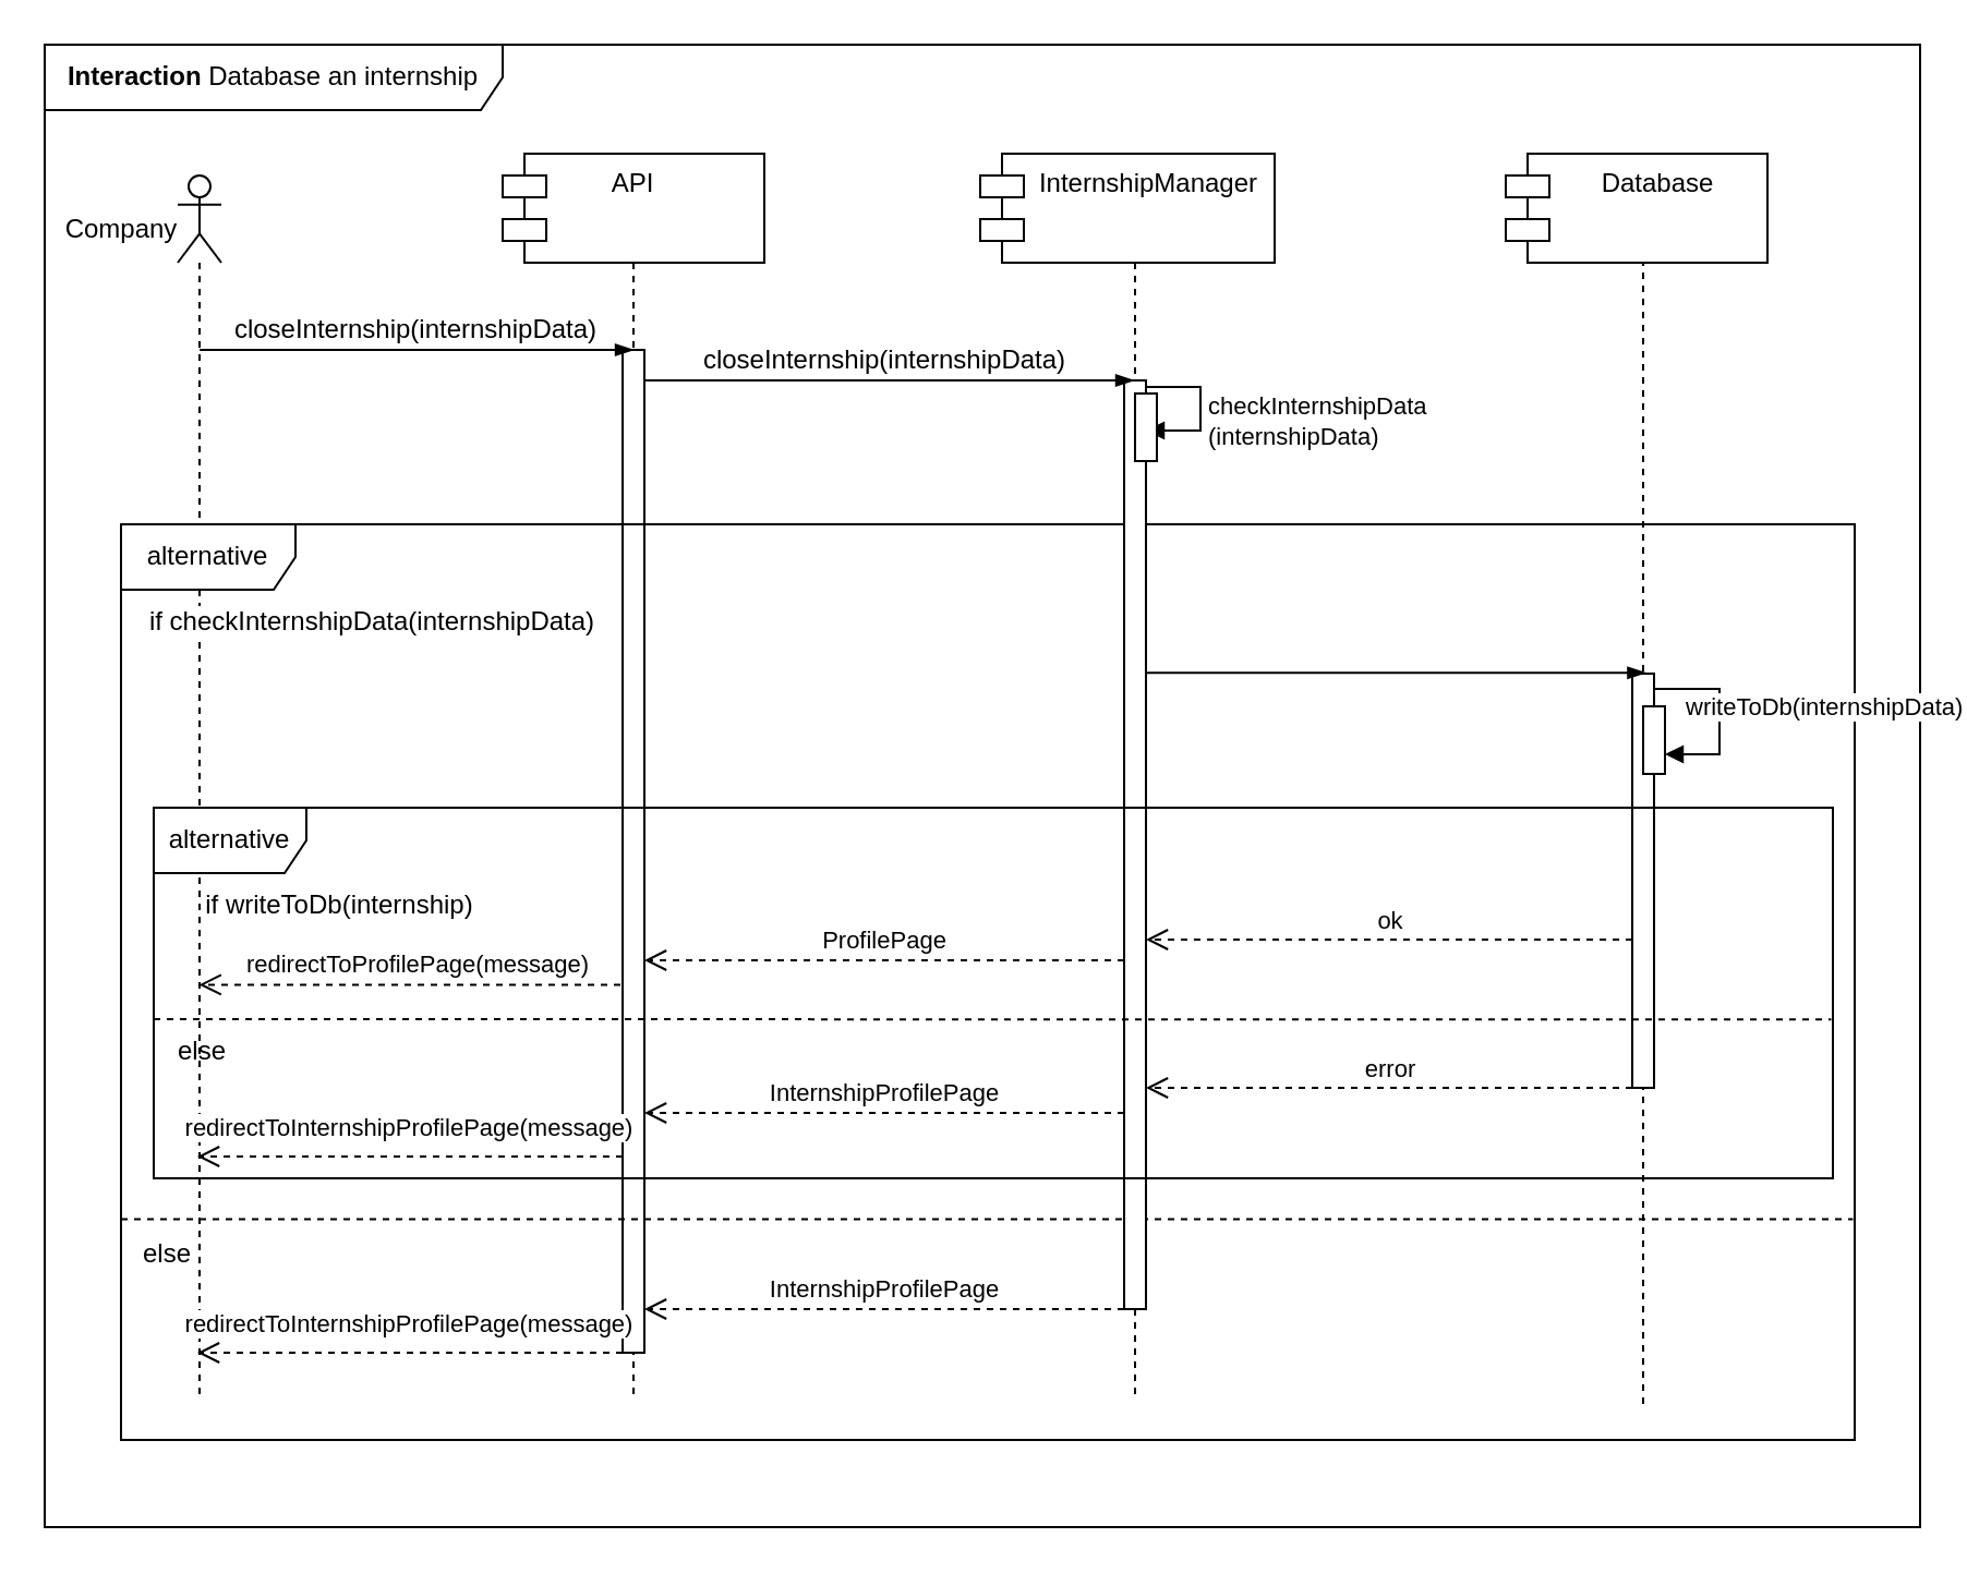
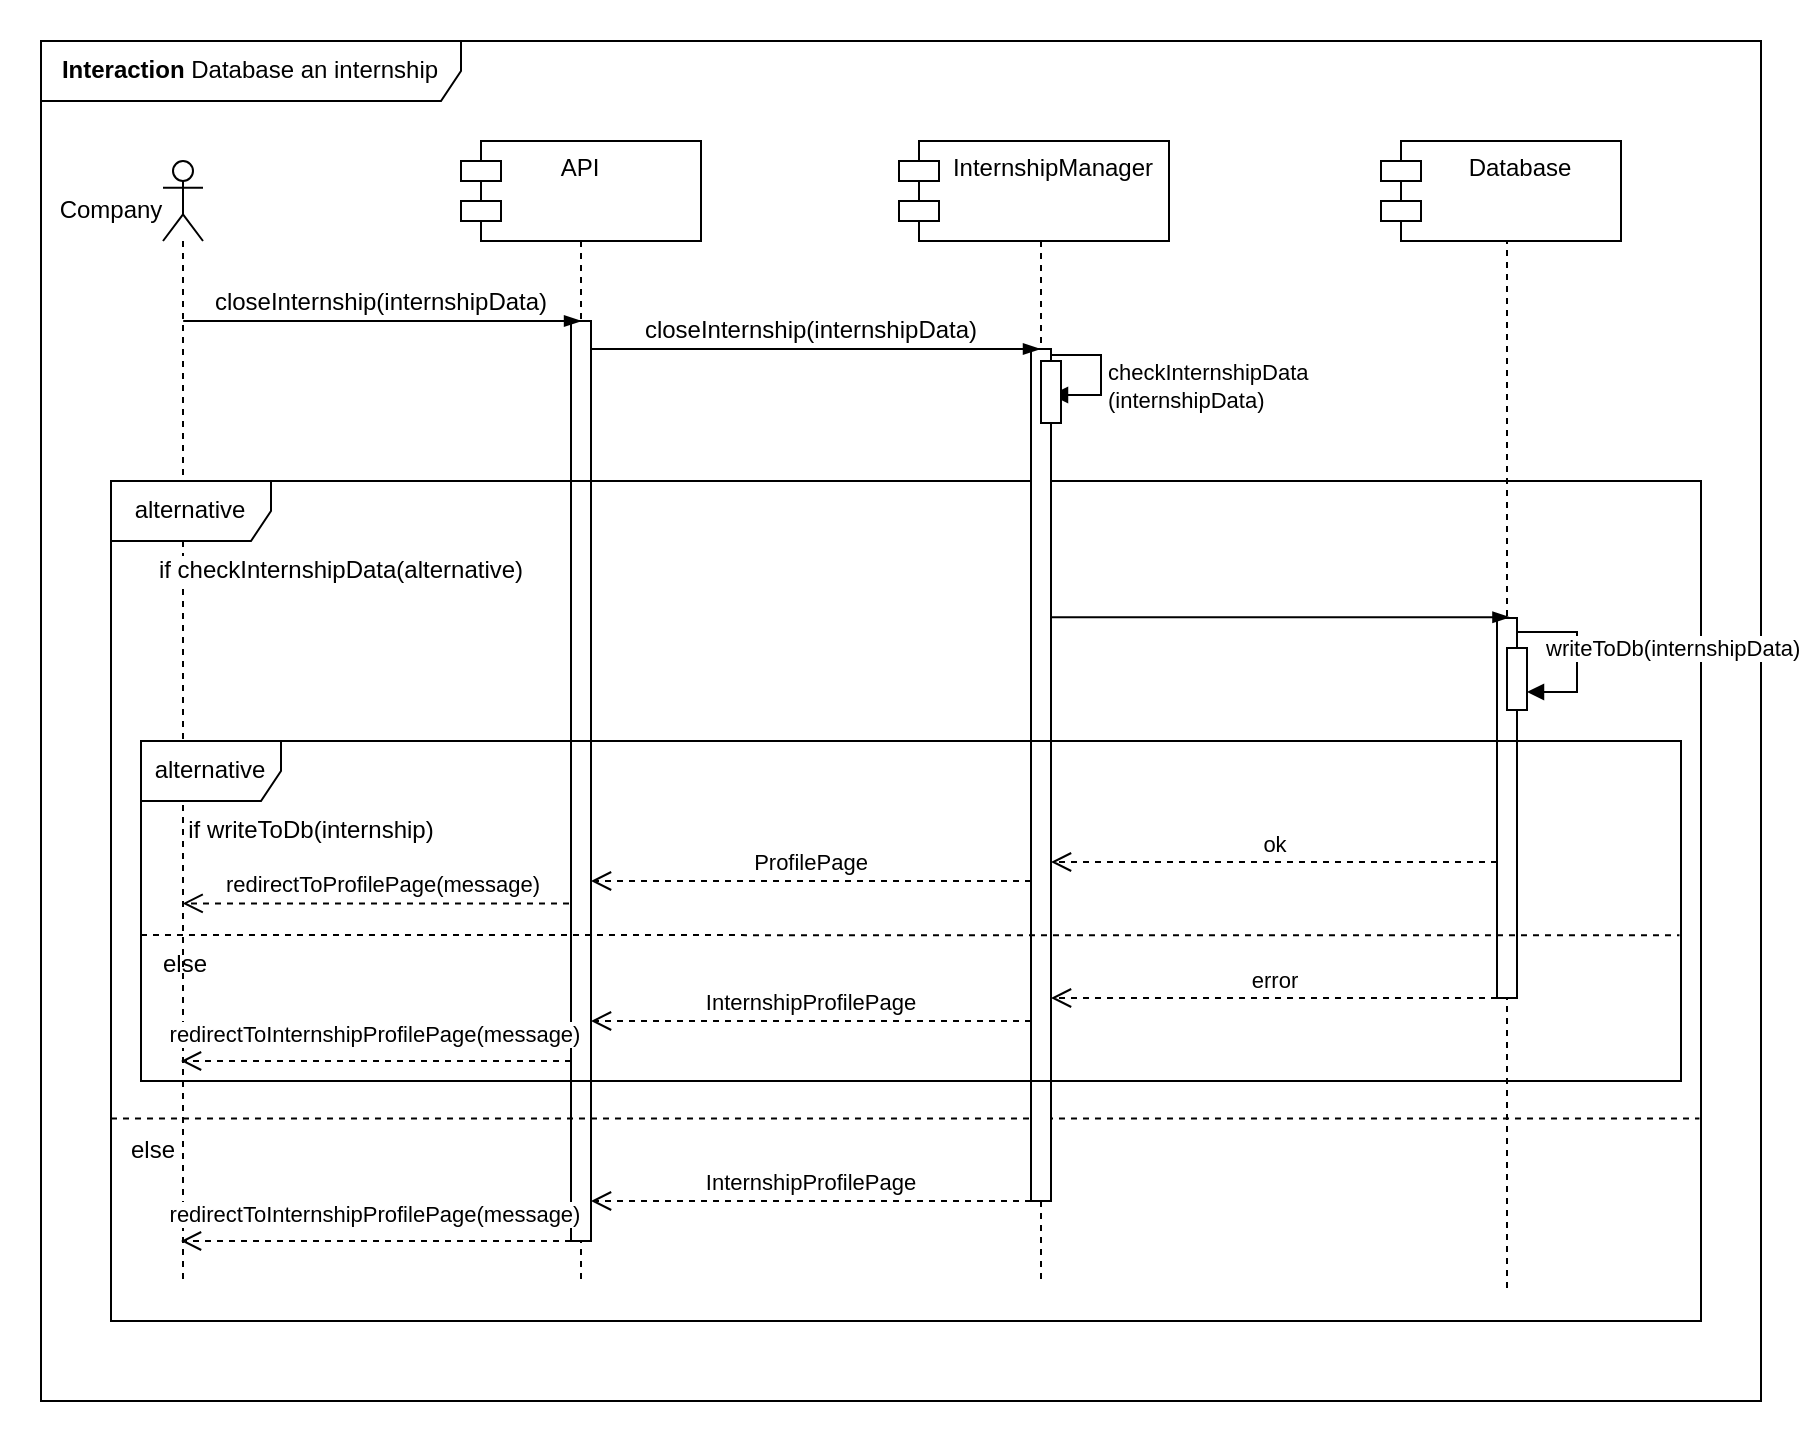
  <mxCell id="0" />
  <mxCell id="1" parent="0" />
  <mxCell id="2" value="redirectToProfilePage(message)" style="html=1;verticalAlign=bottom;endArrow=open;dashed=1;endSize=8;curved=0;rounded=0;exitX=0.5;exitY=0.705;exitDx=0;exitDy=0;exitPerimeter=0;" parent="1" edge="1"><mxGeometry x="-0.003" relative="1" as="geometry"><mxPoint x="290" y="451.2" as="sourcePoint" /><mxPoint x="90.81" y="451.2" as="targetPoint" /><mxPoint as="offset" /></mxGeometry></mxCell>
  <mxCell id="3" value="API" style="shape=umlLifeline;perimeter=lifelinePerimeter;whiteSpace=wrap;html=1;container=1;dropTarget=0;collapsible=0;recursiveResize=0;outlineConnect=0;portConstraint=eastwest;newEdgeStyle={&quot;edgeStyle&quot;:&quot;elbowEdgeStyle&quot;,&quot;elbow&quot;:&quot;vertical&quot;,&quot;curved&quot;:0,&quot;rounded&quot;:0};" parent="1" vertex="1"><mxGeometry x="240" y="80" width="100" height="560" as="geometry" /></mxCell>
  <mxCell id="4" value="" style="html=1;points=[[0,0,0,0,5],[0,1,0,0,-5],[1,0,0,0,5],[1,1,0,0,-5]];perimeter=orthogonalPerimeter;outlineConnect=0;targetShapes=umlLifeline;portConstraint=eastwest;newEdgeStyle={&quot;curved&quot;:0,&quot;rounded&quot;:0};" parent="3" vertex="1"><mxGeometry x="45" y="80" width="10" height="460" as="geometry" /></mxCell>
  <mxCell id="5" value="" style="shape=umlLifeline;perimeter=lifelinePerimeter;whiteSpace=wrap;html=1;container=1;dropTarget=0;collapsible=0;recursiveResize=0;outlineConnect=0;portConstraint=eastwest;newEdgeStyle={&quot;curved&quot;:0,&quot;rounded&quot;:0};participant=umlActor;" parent="1" vertex="1"><mxGeometry x="81" y="80" width="20" height="560" as="geometry" /></mxCell>
  <mxCell id="6" value="Company" style="text;html=1;align=center;verticalAlign=middle;resizable=0;points=[];autosize=1;strokeColor=none;fillColor=none;" parent="1" vertex="1"><mxGeometry x="20" y="90" width="70" height="30" as="geometry" /></mxCell>
  <mxCell id="7" value="closeInternship(internshipData)" style="text;html=1;align=center;verticalAlign=middle;resizable=0;points=[];autosize=1;strokeColor=none;fillColor=none;" parent="1" vertex="1"><mxGeometry x="95" y="136" width="190" height="30" as="geometry" /></mxCell>
  <mxCell id="8" value="alternative" style="shape=umlFrame;whiteSpace=wrap;html=1;pointerEvents=0;width=80;height=30;" parent="1" vertex="1"><mxGeometry x="55" y="240" width="795" height="420" as="geometry" /></mxCell>
  <mxCell id="9" value="&lt;b&gt;Interaction&lt;/b&gt; Database an internship" style="shape=umlFrame;whiteSpace=wrap;html=1;pointerEvents=0;width=210;height=30;" parent="1" vertex="1"><mxGeometry x="20" y="20" width="860" height="680" as="geometry" /></mxCell>
  <mxCell id="10" value="" style="endArrow=none;dashed=1;html=1;rounded=0;exitX=0;exitY=0.711;exitDx=0;exitDy=0;exitPerimeter=0;entryX=0.999;entryY=0.711;entryDx=0;entryDy=0;entryPerimeter=0;" parent="1" edge="1"><mxGeometry width="50" height="50" relative="1" as="geometry"><mxPoint x="55" y="558.73" as="sourcePoint" /><mxPoint x="849.205" y="558.73" as="targetPoint" /></mxGeometry></mxCell>
  <mxCell id="11" value="else" style="text;html=1;align=center;verticalAlign=middle;resizable=0;points=[];autosize=1;strokeColor=none;fillColor=none;" parent="1" vertex="1"><mxGeometry x="51" y="560" width="50" height="30" as="geometry" /></mxCell>
- <mxCell id="12" value="if checkInternshipData(internshipData)" style="text;html=1;align=center;verticalAlign=middle;resizable=0;points=[];autosize=1;strokeColor=none;fillColor=none;labelBackgroundColor=default;" parent="1" vertex="1"><mxGeometry x="55" y="270" width="230" height="30" as="geometry" /></mxCell>
+ <mxCell id="12" value="if checkInternshipData(alternative)" style="text;html=1;align=center;verticalAlign=middle;resizable=0;points=[];autosize=1;strokeColor=none;fillColor=none;labelBackgroundColor=default;" parent="1" vertex="1"><mxGeometry x="55" y="270" width="230" height="30" as="geometry" /></mxCell>
  <mxCell id="13" value="" style="edgeStyle=elbowEdgeStyle;fontSize=12;html=1;endArrow=blockThin;endFill=1;rounded=0;entryX=0.158;entryY=0.867;entryDx=0;entryDy=0;entryPerimeter=0;" parent="1" edge="1"><mxGeometry width="160" relative="1" as="geometry"><mxPoint x="91.1" y="160" as="sourcePoint" /><mxPoint x="290.02" y="160.01" as="targetPoint" /><Array as="points"><mxPoint x="120" y="160" /></Array></mxGeometry></mxCell>
  <mxCell id="14" value="S&amp;amp;C" style="shape=umlLifeline;perimeter=lifelinePerimeter;whiteSpace=wrap;html=1;container=1;dropTarget=0;collapsible=0;recursiveResize=0;outlineConnect=0;portConstraint=eastwest;newEdgeStyle={&quot;edgeStyle&quot;:&quot;elbowEdgeStyle&quot;,&quot;elbow&quot;:&quot;vertical&quot;,&quot;curved&quot;:0,&quot;rounded&quot;:0};" parent="1" vertex="1"><mxGeometry x="470" y="80" width="100" height="560" as="geometry" /></mxCell>
  <mxCell id="15" value="" style="html=1;points=[[0,0,0,0,5],[0,1,0,0,-5],[1,0,0,0,5],[1,1,0,0,-5]];perimeter=orthogonalPerimeter;outlineConnect=0;targetShapes=umlLifeline;portConstraint=eastwest;newEdgeStyle={&quot;curved&quot;:0,&quot;rounded&quot;:0};" parent="14" vertex="1"><mxGeometry x="45" y="94" width="10" height="426" as="geometry" /></mxCell>
  <mxCell id="16" value="checkInternshipData&lt;div&gt;(internshipData)&lt;/div&gt;" style="html=1;align=left;spacingLeft=2;endArrow=block;rounded=0;edgeStyle=orthogonalEdgeStyle;curved=0;rounded=0;" parent="14" edge="1"><mxGeometry x="0.176" relative="1" as="geometry"><mxPoint x="55" y="97" as="sourcePoint" /><Array as="points"><mxPoint x="80" y="97" /><mxPoint x="80" y="117" /></Array><mxPoint as="offset" /><mxPoint x="55.0" y="117.0" as="targetPoint" /></mxGeometry></mxCell>
  <mxCell id="17" value="" style="html=1;points=[[0,0,0,0,5],[0,1,0,0,-5],[1,0,0,0,5],[1,1,0,0,-5]];perimeter=orthogonalPerimeter;outlineConnect=0;targetShapes=umlLifeline;portConstraint=eastwest;newEdgeStyle={&quot;curved&quot;:0,&quot;rounded&quot;:0};" parent="14" vertex="1"><mxGeometry x="50" y="100" width="10" height="31" as="geometry" /></mxCell>
  <mxCell id="18" value="S&amp;amp;C" style="shape=umlLifeline;perimeter=lifelinePerimeter;whiteSpace=wrap;html=1;container=1;dropTarget=0;collapsible=0;recursiveResize=0;outlineConnect=0;portConstraint=eastwest;newEdgeStyle={&quot;edgeStyle&quot;:&quot;elbowEdgeStyle&quot;,&quot;elbow&quot;:&quot;vertical&quot;,&quot;curved&quot;:0,&quot;rounded&quot;:0};" parent="1" vertex="1"><mxGeometry x="703" y="78.5" width="100" height="565" as="geometry" /></mxCell>
  <mxCell id="19" value="" style="html=1;points=[[0,0,0,0,5],[0,1,0,0,-5],[1,0,0,0,5],[1,1,0,0,-5]];perimeter=orthogonalPerimeter;outlineConnect=0;targetShapes=umlLifeline;portConstraint=eastwest;newEdgeStyle={&quot;curved&quot;:0,&quot;rounded&quot;:0};" parent="18" vertex="1"><mxGeometry x="45" y="230" width="10" height="190" as="geometry" /></mxCell>
  <mxCell id="20" value="" style="html=1;points=[[0,0,0,0,5],[0,1,0,0,-5],[1,0,0,0,5],[1,1,0,0,-5]];perimeter=orthogonalPerimeter;outlineConnect=0;targetShapes=umlLifeline;portConstraint=eastwest;newEdgeStyle={&quot;curved&quot;:0,&quot;rounded&quot;:0};direction=west;" parent="18" vertex="1"><mxGeometry x="50" y="245" width="10" height="31" as="geometry" /></mxCell>
  <mxCell id="21" value="writeToDb(internshipData)" style="html=1;align=left;spacingLeft=2;endArrow=block;rounded=0;edgeStyle=orthogonalEdgeStyle;curved=0;rounded=0;" parent="18" edge="1"><mxGeometry x="-0.741" y="-8" relative="1" as="geometry"><mxPoint x="55" y="237" as="sourcePoint" /><Array as="points"><mxPoint x="85" y="267" /></Array><mxPoint x="60" y="267.0" as="targetPoint" /><mxPoint as="offset" /></mxGeometry></mxCell>
  <mxCell id="22" value="&lt;div style=&quot;padding-top: 0px; padding-right: 20px;&quot; align=&quot;center&quot;&gt;API&lt;/div&gt;" style="shape=module;align=center;spacingLeft=20;align=center;verticalAlign=top;whiteSpace=wrap;html=1;" parent="1" vertex="1"><mxGeometry x="230" y="70" width="120" height="50" as="geometry" /></mxCell>
  <mxCell id="23" value="InternshipManager" style="shape=module;align=left;spacingLeft=20;align=center;verticalAlign=top;whiteSpace=wrap;html=1;" parent="1" vertex="1"><mxGeometry x="449" y="70" width="135" height="50" as="geometry" /></mxCell>
  <mxCell id="24" value="" style="edgeStyle=elbowEdgeStyle;fontSize=12;html=1;endArrow=blockThin;endFill=1;rounded=0;" parent="1" edge="1"><mxGeometry width="160" relative="1" as="geometry"><mxPoint x="295" y="174" as="sourcePoint" /><mxPoint x="519.5" y="174" as="targetPoint" /><Array as="points"><mxPoint x="449" y="174" /></Array></mxGeometry></mxCell>
  <mxCell id="25" value="" style="edgeStyle=elbowEdgeStyle;fontSize=12;html=1;endArrow=blockThin;endFill=1;rounded=0;" parent="1" edge="1" source="15"><mxGeometry width="160" relative="1" as="geometry"><mxPoint x="600" y="308" as="sourcePoint" /><mxPoint x="754.22" y="308.13" as="targetPoint" /><Array as="points"><mxPoint x="744.22" y="308.13" /></Array></mxGeometry></mxCell>
  <mxCell id="26" value="Database" style="shape=module;align=left;spacingLeft=20;align=center;verticalAlign=top;whiteSpace=wrap;html=1;" parent="1" vertex="1"><mxGeometry x="690" y="70" width="120" height="50" as="geometry" /></mxCell>
  <mxCell id="27" value="ok" style="html=1;verticalAlign=bottom;endArrow=open;dashed=1;endSize=8;curved=0;rounded=0;" parent="1" edge="1"><mxGeometry x="-0.003" relative="1" as="geometry"><mxPoint x="748" y="430.5" as="sourcePoint" /><mxPoint x="525" y="430.5" as="targetPoint" /><mxPoint as="offset" /></mxGeometry></mxCell>
  <mxCell id="28" value="ProfilePage" style="html=1;verticalAlign=bottom;endArrow=open;dashed=1;endSize=8;curved=0;rounded=0;" parent="1" edge="1"><mxGeometry x="-0.003" relative="1" as="geometry"><mxPoint x="515" y="440" as="sourcePoint" /><mxPoint x="295" y="440" as="targetPoint" /><mxPoint as="offset" /></mxGeometry></mxCell>
  <mxCell id="29" value="InternshipProfilePage" style="html=1;verticalAlign=bottom;endArrow=open;dashed=1;endSize=8;curved=0;rounded=0;" parent="1" edge="1"><mxGeometry x="-0.004" relative="1" as="geometry"><mxPoint x="515" y="510" as="sourcePoint" /><mxPoint x="295" y="510" as="targetPoint" /><mxPoint as="offset" /></mxGeometry></mxCell>
  <mxCell id="30" value="error" style="html=1;verticalAlign=bottom;endArrow=open;dashed=1;endSize=8;curved=0;rounded=0;" parent="1" edge="1"><mxGeometry x="-0.003" relative="1" as="geometry"><mxPoint x="748" y="498.5" as="sourcePoint" /><mxPoint x="525" y="498.5" as="targetPoint" /><mxPoint as="offset" /></mxGeometry></mxCell>
  <mxCell id="31" value="closeInternship(internshipData)" style="text;html=1;align=center;verticalAlign=middle;resizable=0;points=[];autosize=1;strokeColor=none;fillColor=none;" vertex="1" parent="1"><mxGeometry x="310" y="150" width="190" height="30" as="geometry" /></mxCell>
  <mxCell id="32" value="alternative" style="shape=umlFrame;whiteSpace=wrap;html=1;pointerEvents=0;width=70;height=30;" vertex="1" parent="1"><mxGeometry x="70" y="370" width="770" height="170" as="geometry" /></mxCell>
  <mxCell id="33" value="if writeToDb(internship)" style="text;html=1;align=center;verticalAlign=middle;resizable=0;points=[];autosize=1;strokeColor=none;fillColor=none;labelBackgroundColor=default;" vertex="1" parent="1"><mxGeometry x="70" y="400" width="170" height="30" as="geometry" /></mxCell>
  <mxCell id="34" value="" style="endArrow=none;dashed=1;html=1;rounded=0;exitX=0.014;exitY=0.49;exitDx=0;exitDy=0;exitPerimeter=0;entryX=0.999;entryY=0.751;entryDx=0;entryDy=0;entryPerimeter=0;" edge="1" parent="1"><mxGeometry width="50" height="50" relative="1" as="geometry"><mxPoint x="70" y="467" as="sourcePoint" /><mxPoint x="839.23" y="467.16" as="targetPoint" /></mxGeometry></mxCell>
  <mxCell id="35" value="else" style="text;html=1;align=center;verticalAlign=middle;resizable=0;points=[];autosize=1;strokeColor=none;fillColor=none;" vertex="1" parent="1"><mxGeometry x="67" y="467" width="50" height="30" as="geometry" /></mxCell>
  <mxCell id="36" value="redirectToInternshipProfilePage(message)" style="html=1;verticalAlign=bottom;endArrow=open;dashed=1;endSize=8;curved=0;rounded=0;" edge="1" parent="1" source="4"><mxGeometry y="-4" relative="1" as="geometry"><mxPoint x="269.5" y="530" as="sourcePoint" /><mxPoint x="90" y="530" as="targetPoint" /><mxPoint as="offset" /></mxGeometry></mxCell>
  <mxCell id="37" value="InternshipProfilePage" style="html=1;verticalAlign=bottom;endArrow=open;dashed=1;endSize=8;curved=0;rounded=0;" edge="1" parent="1"><mxGeometry x="-0.004" relative="1" as="geometry"><mxPoint x="515" y="600" as="sourcePoint" /><mxPoint x="295" y="600" as="targetPoint" /><mxPoint as="offset" /></mxGeometry></mxCell>
  <mxCell id="38" value="redirectToInternshipProfilePage(message)" style="html=1;verticalAlign=bottom;endArrow=open;dashed=1;endSize=8;curved=0;rounded=0;" edge="1" parent="1"><mxGeometry y="-4" relative="1" as="geometry"><mxPoint x="285" y="620" as="sourcePoint" /><mxPoint x="90" y="620" as="targetPoint" /><mxPoint as="offset" /></mxGeometry></mxCell>
